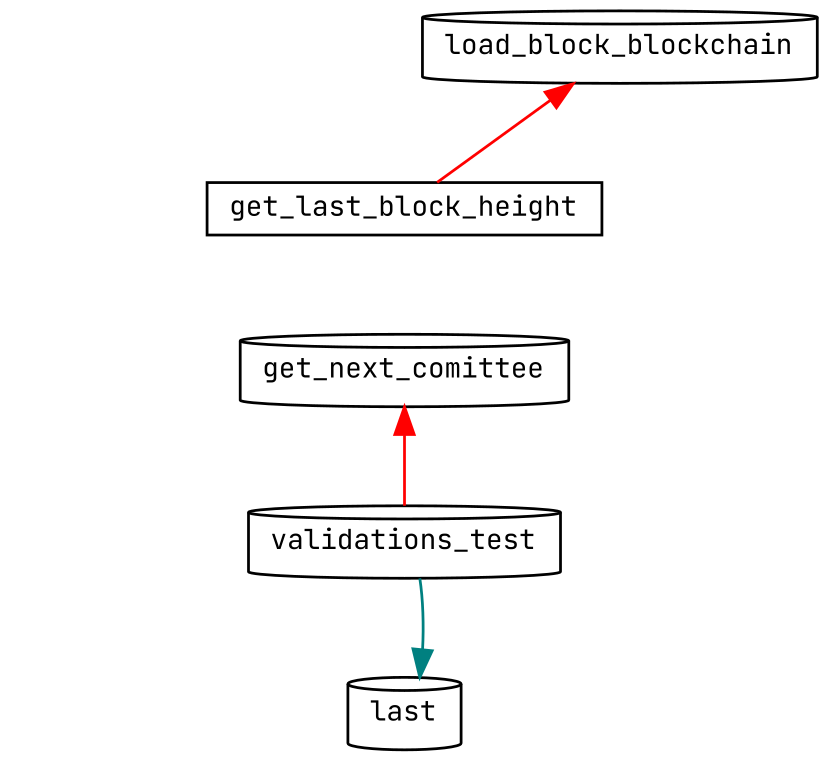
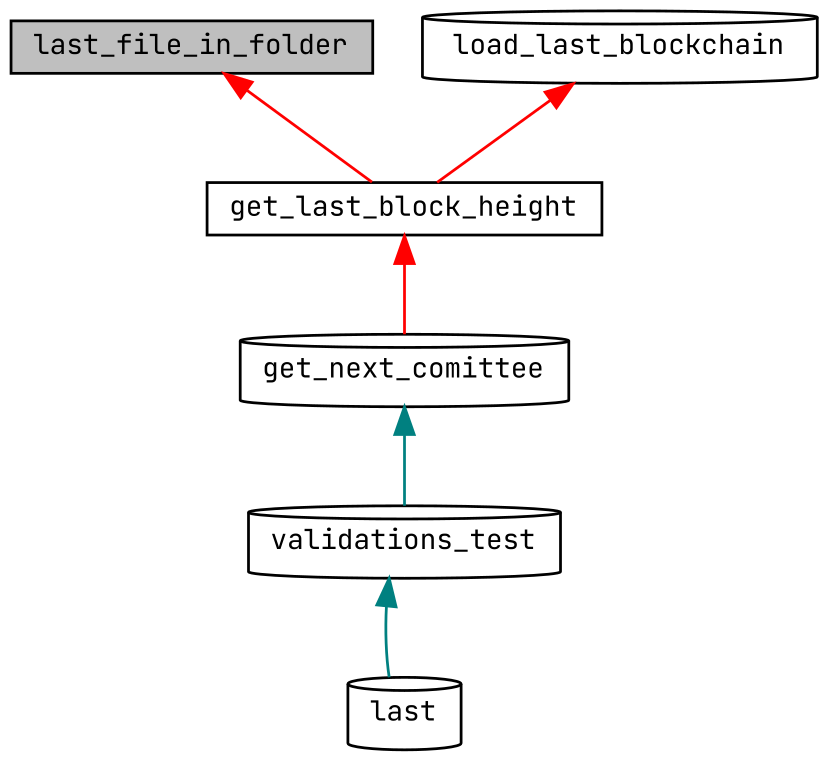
  digraph {
    fontname="JetBrains Mono"
    rankdir=TB
    node [color=black fillcolor=white fontname="JetBrains Mono" fontsize=10 shape=cylinder style=filled]
    edge [color=red dir=back fontname="JetBrains Mono" fontsize=10 labelfontname=Helvetica labelfontsize=10 style=solid]
+   n1 [fillcolor=grey75 fontcolor=black height=0.2 label=last_file_in_folder shape=box width=0.4]
    n2 [height=0.2 label=get_last_block_height shape=box width=0.4]
    n3 [height=0.2 label=get_next_comittee width=0.4]
    n4 [height=0.2 label=validations_test width=0.4]
-   n5 [height=0.2 label=load_block_blockchain width=0.4]
+   n5 [height=0.2 label=load_last_blockchain width=0.4]
    n6 [height=0.2 label=last width=0.4]
-   n3 -> n4
-   n6 -> n4 [color=teal]
+   n1 -> n2
+   n2 -> n3
+   n3 -> n4 [color=teal]
+   n4 -> n6 [color=teal]
    n5 -> n2
  }
